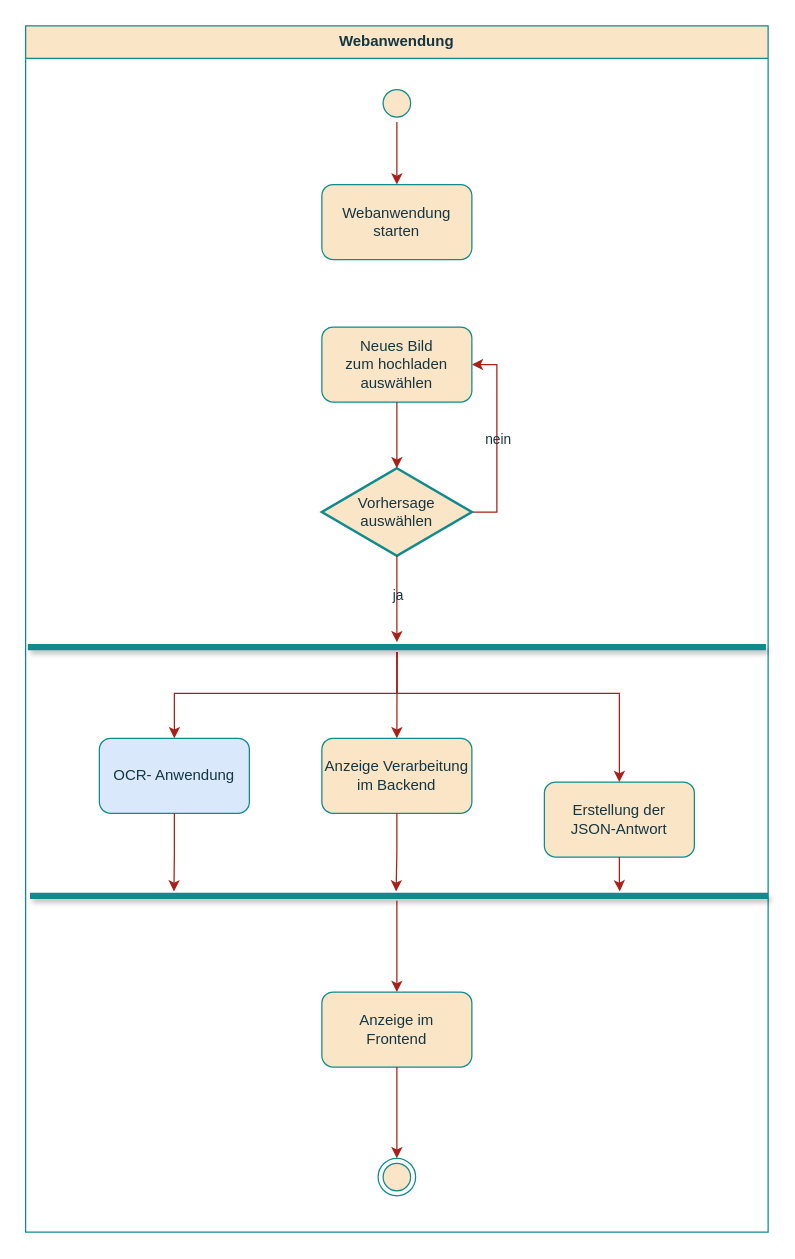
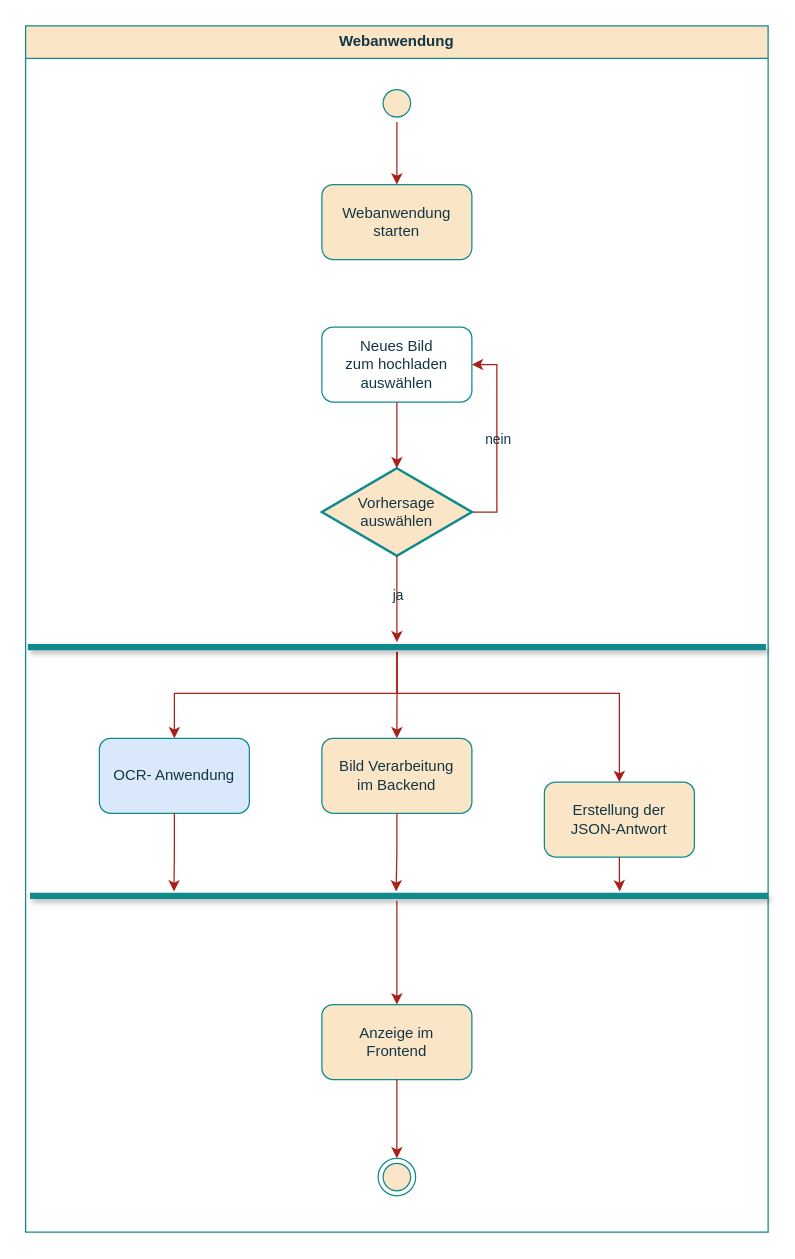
  <mxCell id="0" />
  <mxCell id="1" parent="0" />
  <mxCell id="2" value="Webanwendung" style="swimlane;whiteSpace=wrap;labelBackgroundColor=none;fillColor=#FAE5C7;strokeColor=#0F8B8D;startSize=26;fontColor=#143642;" parent="1" vertex="1"><mxGeometry x="20" y="20" width="594" height="965" as="geometry" /></mxCell>
  <mxCell id="3" value="" style="ellipse;html=1;shape=endState;fillColor=#FAE5C7;strokeColor=#0F8B8D;fontColor=#143642;labelBackgroundColor=none;" parent="2" vertex="1"><mxGeometry x="282" y="906" width="30" height="30" as="geometry" /></mxCell>
  <mxCell id="4" value="Webanwendung&lt;div&gt;starten&lt;/div&gt;" style="rounded=1;whiteSpace=wrap;html=1;labelBackgroundColor=none;fillColor=#FAE5C7;strokeColor=#0F8B8D;fontColor=#143642;" parent="2" vertex="1"><mxGeometry x="237" y="127" width="120" height="60" as="geometry" /></mxCell>
  <mxCell id="5" style="edgeStyle=orthogonalEdgeStyle;rounded=0;orthogonalLoop=1;jettySize=auto;html=1;labelBackgroundColor=none;strokeColor=#A8201A;fontColor=default;" parent="2" edge="1"><mxGeometry relative="1" as="geometry"><mxPoint x="295.048" y="240" as="sourcePoint" /></mxGeometry></mxCell>
  <mxCell id="6" style="edgeStyle=orthogonalEdgeStyle;rounded=0;orthogonalLoop=1;jettySize=auto;html=1;strokeColor=#A8201A;fontColor=default;fillColor=#FAE5C7;labelBackgroundColor=none;" parent="2" source="7" target="4" edge="1"><mxGeometry relative="1" as="geometry" /></mxCell>
  <mxCell id="7" value="" style="ellipse;html=1;shape=startState;fillColor=#FAE5C7;strokeColor=#0F8B8D;fontColor=#143642;labelBackgroundColor=none;" parent="2" vertex="1"><mxGeometry x="282" y="47" width="30" height="30" as="geometry" /></mxCell>
  <mxCell id="8" style="edgeStyle=orthogonalEdgeStyle;rounded=0;orthogonalLoop=1;jettySize=auto;html=1;labelBackgroundColor=none;strokeColor=#A8201A;fontColor=default;" parent="2" edge="1"><mxGeometry relative="1" as="geometry"><mxPoint x="295.048" y="400" as="sourcePoint" /></mxGeometry></mxCell>
  <mxCell id="9" style="edgeStyle=orthogonalEdgeStyle;rounded=0;orthogonalLoop=1;jettySize=auto;html=1;labelBackgroundColor=none;strokeColor=#A8201A;fontColor=default;" parent="2" edge="1"><mxGeometry relative="1" as="geometry"><mxPoint x="295.048" y="320" as="sourcePoint" /></mxGeometry></mxCell>
  <mxCell id="10" style="edgeStyle=orthogonalEdgeStyle;rounded=0;orthogonalLoop=1;jettySize=auto;html=1;entryX=1;entryY=0.5;entryDx=0;entryDy=0;labelBackgroundColor=none;strokeColor=#A8201A;fontColor=default;" parent="2" source="12" target="13" edge="1"><mxGeometry relative="1" as="geometry"><Array as="points"><mxPoint x="377" y="389" /><mxPoint x="377" y="271" /></Array></mxGeometry></mxCell>
  <mxCell id="11" value="nein" style="edgeLabel;html=1;align=center;verticalAlign=middle;resizable=0;points=[];labelBackgroundColor=none;fontColor=#143642;" parent="10" vertex="1" connectable="0"><mxGeometry x="-0.006" relative="1" as="geometry"><mxPoint as="offset" /></mxGeometry></mxCell>
  <mxCell id="12" value="Vorhersage&lt;div&gt;auswählen&lt;/div&gt;" style="strokeWidth=2;html=1;shape=mxgraph.flowchart.decision;whiteSpace=wrap;strokeColor=#0F8B8D;fontColor=#143642;fillColor=#FAE5C7;labelBackgroundColor=none;" parent="2" vertex="1"><mxGeometry x="237" y="354" width="120" height="70" as="geometry" /></mxCell>
- <mxCell id="13" value="Neues Bild&lt;div&gt;zum&amp;nbsp;&lt;span style=&quot;background-color: transparent; color: light-dark(rgb(20, 54, 66), rgb(173, 202, 213));&quot;&gt;hochladen&lt;/span&gt;&lt;div&gt;&lt;div&gt;auswählen&lt;/div&gt;&lt;/div&gt;&lt;/div&gt;" style="rounded=1;whiteSpace=wrap;html=1;labelBackgroundColor=none;fillColor=#FAE5C7;strokeColor=#0F8B8D;fontColor=#143642;" parent="2" vertex="1"><mxGeometry x="237" y="241" width="120" height="60" as="geometry" /></mxCell>
+ <mxCell id="13" value="Neues Bild&lt;div&gt;zum&amp;nbsp;&lt;span style=&quot;background-color: transparent; color: light-dark(rgb(20, 54, 66), rgb(173, 202, 213));&quot;&gt;hochladen&lt;/span&gt;&lt;div&gt;&lt;div&gt;auswählen&lt;/div&gt;&lt;/div&gt;&lt;/div&gt;" style="rounded=1;whiteSpace=wrap;html=1;labelBackgroundColor=none;fillColor=#ffffff;strokeColor=#0F8B8D;fontColor=#143642;" parent="2" vertex="1"><mxGeometry x="237" y="241" width="120" height="60" as="geometry" /></mxCell>
  <mxCell id="14" style="edgeStyle=orthogonalEdgeStyle;rounded=0;orthogonalLoop=1;jettySize=auto;html=1;entryX=0.5;entryY=0;entryDx=0;entryDy=0;entryPerimeter=0;labelBackgroundColor=none;strokeColor=#A8201A;fontColor=default;" parent="2" source="13" target="12" edge="1"><mxGeometry relative="1" as="geometry" /></mxCell>
  <mxCell id="15" style="edgeStyle=orthogonalEdgeStyle;rounded=0;orthogonalLoop=1;jettySize=auto;html=1;entryX=0.5;entryY=0;entryDx=0;entryDy=0;labelBackgroundColor=none;strokeColor=#A8201A;fontColor=default;" parent="2" source="18" target="21" edge="1"><mxGeometry relative="1" as="geometry"><Array as="points"><mxPoint x="297" y="534" /><mxPoint x="475" y="534" /></Array></mxGeometry></mxCell>
  <mxCell id="16" style="edgeStyle=orthogonalEdgeStyle;rounded=0;orthogonalLoop=1;jettySize=auto;html=1;entryX=0.5;entryY=0;entryDx=0;entryDy=0;labelBackgroundColor=none;strokeColor=#A8201A;fontColor=default;" parent="2" source="18" target="20" edge="1"><mxGeometry relative="1" as="geometry"><Array as="points"><mxPoint x="297" y="534" /><mxPoint x="119" y="534" /></Array></mxGeometry></mxCell>
  <mxCell id="17" style="edgeStyle=orthogonalEdgeStyle;rounded=0;orthogonalLoop=1;jettySize=auto;html=1;entryX=0.5;entryY=0;entryDx=0;entryDy=0;labelBackgroundColor=none;strokeColor=#A8201A;fontColor=default;" parent="2" source="18" target="19" edge="1"><mxGeometry relative="1" as="geometry"><Array as="points"><mxPoint x="297" y="528" /><mxPoint x="297" y="528" /></Array></mxGeometry></mxCell>
  <mxCell id="18" value="" style="line;strokeWidth=5;fillColor=#FAE5C7;align=left;verticalAlign=middle;spacingTop=-1;spacingLeft=3;spacingRight=3;rotatable=0;labelPosition=right;points=[];portConstraint=eastwest;strokeColor=#0F8B8D;fontColor=#143642;shadow=1;labelBackgroundColor=none;" parent="2" vertex="1"><mxGeometry x="1.75" y="493" width="590.5" height="8" as="geometry" /></mxCell>
- <mxCell id="19" value="Anzeige Verarbeitung&lt;div&gt;im Backend&lt;/div&gt;" style="rounded=1;whiteSpace=wrap;html=1;labelBackgroundColor=none;fillColor=#FAE5C7;strokeColor=#0F8B8D;fontColor=#143642;" parent="2" vertex="1"><mxGeometry x="237" y="570" width="120" height="60" as="geometry" /></mxCell>
+ <mxCell id="19" value="Bild Verarbeitung&lt;div&gt;im Backend&lt;/div&gt;" style="rounded=1;whiteSpace=wrap;html=1;labelBackgroundColor=none;fillColor=#FAE5C7;strokeColor=#0F8B8D;fontColor=#143642;" parent="2" vertex="1"><mxGeometry x="237" y="570" width="120" height="60" as="geometry" /></mxCell>
  <mxCell id="20" value="OCR- Anwendung" style="rounded=1;whiteSpace=wrap;html=1;labelBackgroundColor=none;fillColor=#dae8fc;strokeColor=#0F8B8D;fontColor=#143642;" parent="2" vertex="1"><mxGeometry x="59" y="570" width="120" height="60" as="geometry" /></mxCell>
  <mxCell id="21" value="Erstellung der&lt;div&gt;JSON-Antwort&lt;/div&gt;" style="rounded=1;whiteSpace=wrap;html=1;strokeColor=#0F8B8D;fontColor=#143642;fillColor=#FAE5C7;labelBackgroundColor=none;" parent="2" vertex="1"><mxGeometry x="415" y="605" width="120" height="60" as="geometry" /></mxCell>
  <mxCell id="22" style="edgeStyle=orthogonalEdgeStyle;rounded=0;orthogonalLoop=1;jettySize=auto;html=1;entryX=0.5;entryY=0.018;entryDx=0;entryDy=0;entryPerimeter=0;labelBackgroundColor=none;strokeColor=#A8201A;fontColor=default;" parent="2" source="12" target="18" edge="1"><mxGeometry relative="1" as="geometry" /></mxCell>
  <mxCell id="23" value="ja" style="edgeLabel;html=1;align=center;verticalAlign=middle;resizable=0;points=[];labelBackgroundColor=none;fontColor=#143642;" parent="22" vertex="1" connectable="0"><mxGeometry x="-0.096" relative="1" as="geometry"><mxPoint as="offset" /></mxGeometry></mxCell>
  <mxCell id="24" style="edgeStyle=orthogonalEdgeStyle;rounded=0;orthogonalLoop=1;jettySize=auto;html=1;entryX=0.5;entryY=0;entryDx=0;entryDy=0;strokeColor=#A8201A;labelBackgroundColor=none;fontColor=default;" parent="2" source="25" target="26" edge="1"><mxGeometry relative="1" as="geometry"><Array as="points"><mxPoint x="297" y="726" /></Array></mxGeometry></mxCell>
  <mxCell id="25" value="" style="line;strokeWidth=5;fillColor=#FAE5C7;align=left;verticalAlign=middle;spacingTop=-1;spacingLeft=3;spacingRight=3;rotatable=0;labelPosition=right;points=[];portConstraint=eastwest;strokeColor=#0F8B8D;fontColor=#143642;shadow=1;labelBackgroundColor=none;" parent="2" vertex="1"><mxGeometry x="3.5" y="692" width="590.5" height="8" as="geometry" /></mxCell>
- <mxCell id="26" value="Anzeige im&lt;div&gt;Frontend&lt;/div&gt;" style="rounded=1;whiteSpace=wrap;html=1;strokeColor=#0F8B8D;fontColor=#143642;fillColor=#FAE5C7;labelBackgroundColor=none;" parent="2" vertex="1"><mxGeometry x="237" y="773" width="120" height="60" as="geometry" /></mxCell>
+ <mxCell id="26" value="Anzeige im&lt;div&gt;Frontend&lt;/div&gt;" style="rounded=1;whiteSpace=wrap;html=1;strokeColor=#0F8B8D;fontColor=#143642;fillColor=#FAE5C7;labelBackgroundColor=none;" parent="2" vertex="1"><mxGeometry x="237" y="783" width="120" height="60" as="geometry" /></mxCell>
  <mxCell id="27" style="edgeStyle=orthogonalEdgeStyle;rounded=0;orthogonalLoop=1;jettySize=auto;html=1;entryX=0.5;entryY=0;entryDx=0;entryDy=0;strokeColor=#A8201A;exitX=0.5;exitY=1;exitDx=0;exitDy=0;labelBackgroundColor=none;fontColor=default;" parent="2" source="26" target="3" edge="1"><mxGeometry relative="1" as="geometry"><mxPoint x="296.66" y="844" as="sourcePoint" /><mxPoint x="296.66" y="917" as="targetPoint" /><Array as="points" /></mxGeometry></mxCell>
  <mxCell id="28" style="edgeStyle=orthogonalEdgeStyle;rounded=0;orthogonalLoop=1;jettySize=auto;html=1;entryX=0.195;entryY=0.065;entryDx=0;entryDy=0;entryPerimeter=0;labelBackgroundColor=none;strokeColor=#A8201A;fontColor=default;" parent="2" source="20" target="25" edge="1"><mxGeometry relative="1" as="geometry" /></mxCell>
  <mxCell id="29" style="edgeStyle=orthogonalEdgeStyle;rounded=0;orthogonalLoop=1;jettySize=auto;html=1;entryX=0.496;entryY=0.065;entryDx=0;entryDy=0;entryPerimeter=0;labelBackgroundColor=none;strokeColor=#A8201A;fontColor=default;" parent="2" source="19" target="25" edge="1"><mxGeometry relative="1" as="geometry" /></mxCell>
  <mxCell id="30" style="edgeStyle=orthogonalEdgeStyle;rounded=0;orthogonalLoop=1;jettySize=auto;html=1;entryX=0.799;entryY=0.065;entryDx=0;entryDy=0;entryPerimeter=0;labelBackgroundColor=none;strokeColor=#A8201A;fontColor=default;" parent="2" source="21" target="25" edge="1"><mxGeometry relative="1" as="geometry" /></mxCell>
